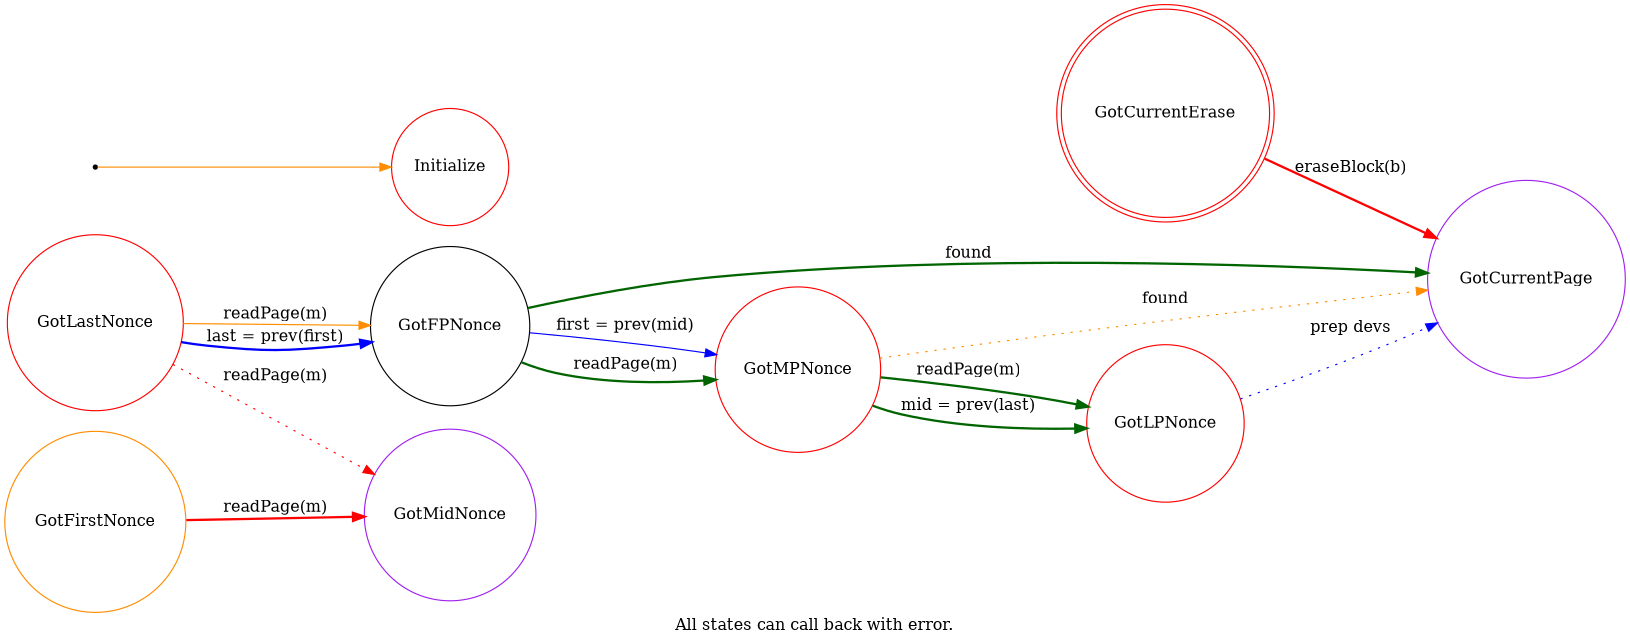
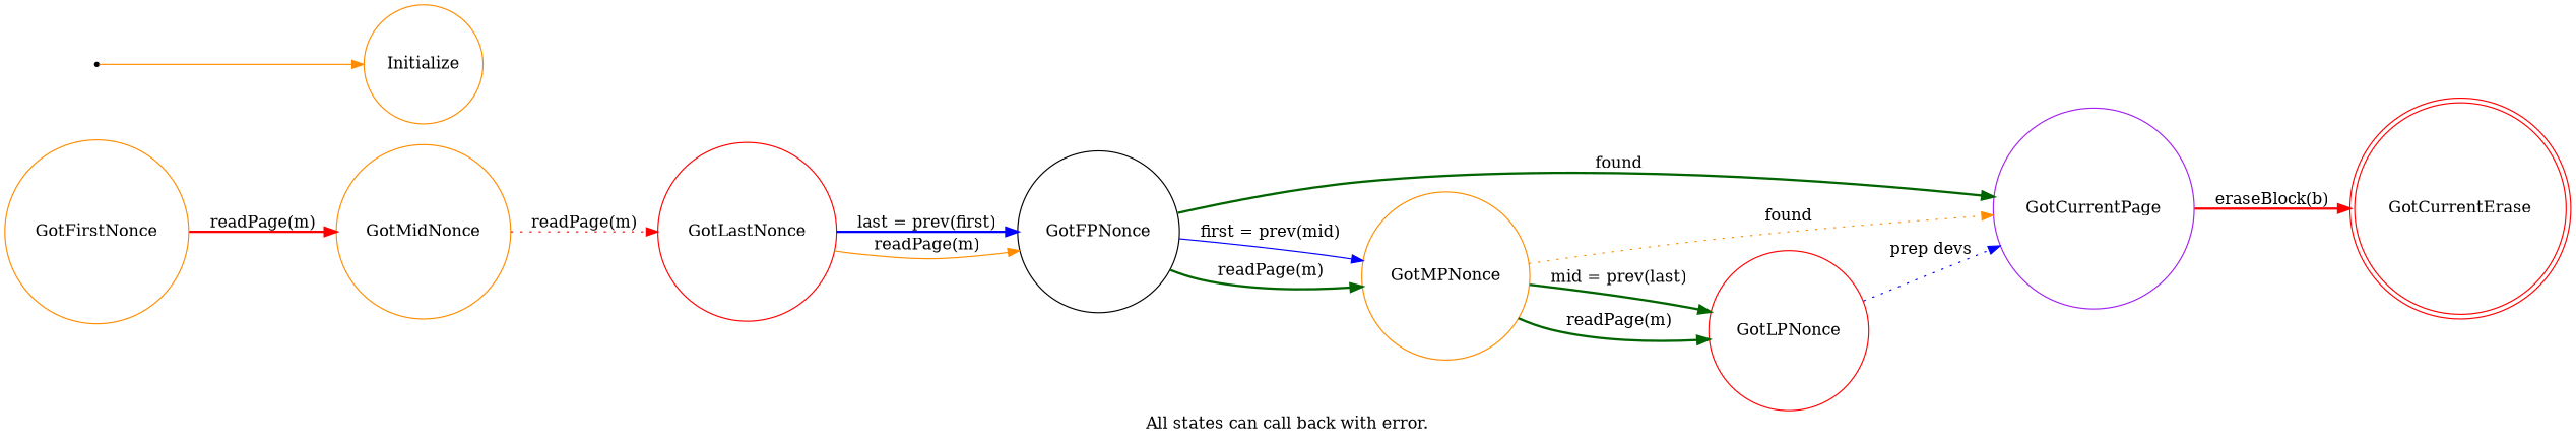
  digraph {
    label="All states can call back with error."
    rankdir=LR
    node [color=red shape=circle]
    edge [color=darkgreen style=bold]
    GotCurrentErase [shape=doublecircle]
    qi [color=black shape=point]
-   Initialize
-   GotMidNonce [color=purple]
+   Initialize [color=darkorange]
+   GotMidNonce [color=darkorange]
    GotFirstNonce [color=darkorange]
    GotLastNonce
    GotFPNonce [color=black]
    GotCurrentPage [color=purple]
-   GotMPNonce
+   GotMPNonce [color=darkorange]
    GotLPNonce
    qi -> Initialize [color=darkorange style=solid]
-   GotLastNonce -> GotMidNonce [color=red label="readPage(m)" style=dotted]
+   GotMidNonce -> GotLastNonce [color=red label="readPage(m)" style=dotted]
    GotFirstNonce -> GotMidNonce [color=red label="readPage(m)"]
    GotLastNonce -> GotFPNonce [color=blue label="last = prev(first)"]
    GotLastNonce -> GotFPNonce [color=darkorange label="readPage(m)" style=solid]
    GotFPNonce -> GotCurrentPage [label=found]
    GotFPNonce -> GotMPNonce [color=blue label="first = prev(mid)" style=solid]
    GotFPNonce -> GotMPNonce [label="readPage(m)"]
-   GotCurrentErase -> GotCurrentPage [color=red label="eraseBlock(b)"]
+   GotCurrentPage -> GotCurrentErase [color=red label="eraseBlock(b)"]
    GotMPNonce -> GotCurrentPage [color=darkorange label=found style=dotted]
    GotMPNonce -> GotLPNonce [label="mid = prev(last)"]
    GotMPNonce -> GotLPNonce [label="readPage(m)"]
    GotLPNonce -> GotCurrentPage [color=blue label="prep devs" style=dotted]
  }
